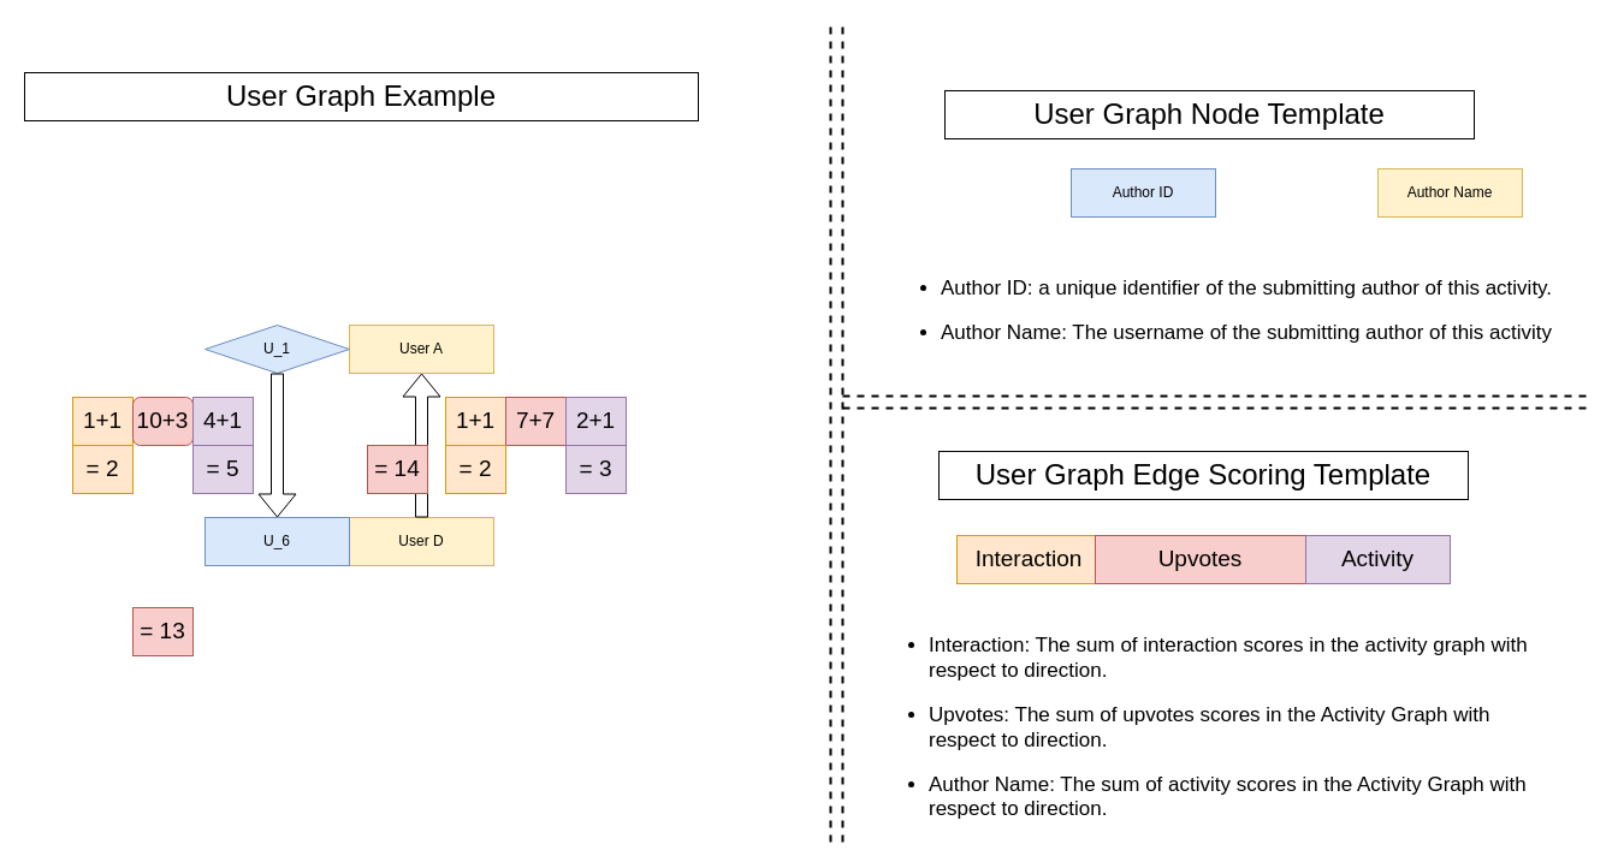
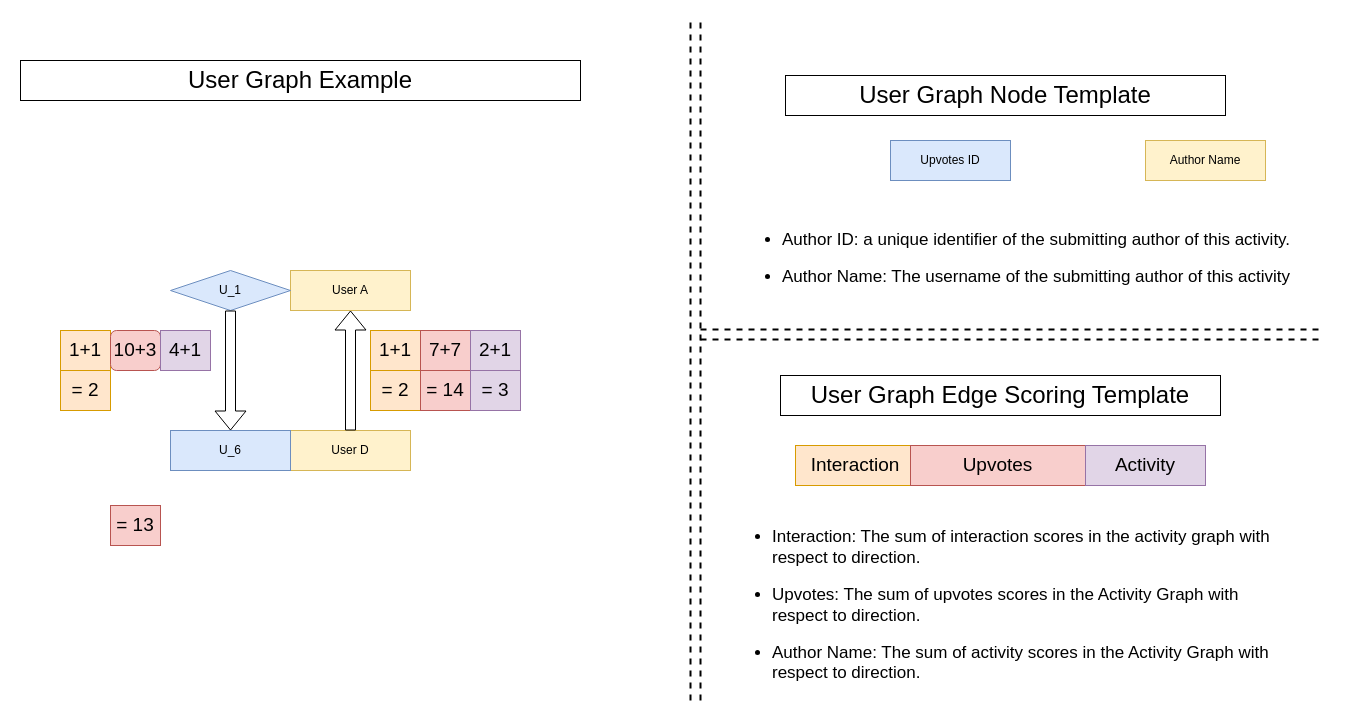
  <mxCell id="0" />
  <mxCell id="1" parent="0" />
  <mxCell id="2" value="Author Name" style="rounded=0;whiteSpace=wrap;html=1;fillColor=#fff2cc;strokeColor=#d6b656;" vertex="1" parent="1"><mxGeometry x="1145" y="140" width="120" height="40" as="geometry" /></mxCell>
- <mxCell id="3" value="Author ID" style="rounded=0;whiteSpace=wrap;html=1;fillColor=#dae8fc;strokeColor=#6c8ebf;" vertex="1" parent="1"><mxGeometry x="890" y="140" width="120" height="40" as="geometry" /></mxCell>
+ <mxCell id="3" value="Upvotes ID" style="rounded=0;whiteSpace=wrap;html=1;fillColor=#dae8fc;strokeColor=#6c8ebf;" vertex="1" parent="1"><mxGeometry x="890" y="140" width="120" height="40" as="geometry" /></mxCell>
  <mxCell id="4" value="User A" style="rounded=0;whiteSpace=wrap;html=1;fillColor=#fff2cc;strokeColor=#d6b656;" vertex="1" parent="1"><mxGeometry x="290" y="270" width="120" height="40" as="geometry" /></mxCell>
  <mxCell id="5" value="U_1" style="rhombus;whiteSpace=wrap;html=1;fillColor=#dae8fc;strokeColor=#6c8ebf;" vertex="1" parent="1"><mxGeometry x="170" y="270" width="120" height="40" as="geometry" /></mxCell>
  <mxCell id="6" value="" style="shape=flexArrow;endArrow=classic;html=1;exitX=0.5;exitY=1;exitDx=0;exitDy=0;entryX=0.25;entryY=0;entryDx=0;entryDy=0;" edge="1" parent="1" source="5"><mxGeometry width="50" height="50" relative="1" as="geometry"><mxPoint x="290" y="350" as="sourcePoint" /><mxPoint x="230" y="430" as="targetPoint" /></mxGeometry></mxCell>
  <mxCell id="7" value="" style="endArrow=none;dashed=1;html=1;strokeWidth=2;" edge="1" parent="1"><mxGeometry width="50" height="50" relative="1" as="geometry"><mxPoint x="690" y="700" as="sourcePoint" /><mxPoint x="690" y="20" as="targetPoint" /></mxGeometry></mxCell>
  <mxCell id="8" value="" style="endArrow=none;dashed=1;html=1;strokeWidth=2;" edge="1" parent="1"><mxGeometry width="50" height="50" relative="1" as="geometry"><mxPoint x="700" y="700" as="sourcePoint" /><mxPoint x="700" y="20" as="targetPoint" /></mxGeometry></mxCell>
  <mxCell id="9" value="&lt;font style=&quot;font-size: 24px&quot;&gt;User Graph Node Template&lt;/font&gt;" style="text;html=1;fillColor=none;align=center;verticalAlign=middle;whiteSpace=wrap;rounded=0;strokeColor=#000000;" vertex="1" parent="1"><mxGeometry x="785" y="75" width="440" height="40" as="geometry" /></mxCell>
  <mxCell id="10" value="&lt;font style=&quot;font-size: 24px&quot;&gt;User Graph Example&lt;/font&gt;" style="text;html=1;fillColor=none;align=center;verticalAlign=middle;whiteSpace=wrap;rounded=0;strokeColor=#000000;" vertex="1" parent="1"><mxGeometry x="20" width="560" height="40" as="geometry" y="60" /></mxCell>
  <mxCell id="11" value="&lt;font style=&quot;font-size: 24px&quot;&gt;User Graph Edge Scoring Template&lt;/font&gt;" style="text;html=1;fillColor=none;align=center;verticalAlign=middle;whiteSpace=wrap;rounded=0;strokeColor=#000000;" vertex="1" parent="1"><mxGeometry x="780" y="375" width="440" height="40" as="geometry" /></mxCell>
  <mxCell id="12" value="Interaction" style="text;html=1;fillColor=#ffe6cc;align=center;verticalAlign=middle;whiteSpace=wrap;rounded=0;strokeColor=#d79b00;fontSize=19;" vertex="1" parent="1"><mxGeometry x="795" y="445" width="120" height="40" as="geometry" /></mxCell>
  <mxCell id="13" value="Upvotes" style="text;html=1;fillColor=#f8cecc;align=center;verticalAlign=middle;whiteSpace=wrap;rounded=0;fontSize=19;strokeColor=#b85450;" vertex="1" parent="1"><mxGeometry x="910" y="445" width="175" height="40" as="geometry" /></mxCell>
  <mxCell id="14" value="Activity" style="text;html=1;fillColor=#e1d5e7;align=center;verticalAlign=middle;whiteSpace=wrap;rounded=0;strokeColor=#9673a6;fontSize=19;" vertex="1" parent="1"><mxGeometry x="1085" y="445" width="120" height="40" as="geometry" /></mxCell>
  <mxCell id="15" value="1+1" style="rounded=0;whiteSpace=wrap;html=1;fontSize=19;strokeColor=#d79b00;fillColor=#ffe6cc;" vertex="1" parent="1"><mxGeometry x="60" y="330" width="50" height="40" as="geometry" /></mxCell>
  <mxCell id="16" value="10+3" style="whiteSpace=wrap;html=1;fontSize=19;strokeColor=#b85450;fillColor=#f8cecc;rounded=1;" vertex="1" parent="1"><mxGeometry x="110" y="330" width="50" height="40" as="geometry" /></mxCell>
  <mxCell id="17" value="4+1" style="rounded=0;whiteSpace=wrap;html=1;fontSize=19;strokeColor=#9673a6;fillColor=#e1d5e7;" vertex="1" parent="1"><mxGeometry x="160" y="330" width="50" height="40" as="geometry" /></mxCell>
  <mxCell id="18" value="&lt;ul style=&quot;font-size: 17px;&quot;&gt;&lt;li style=&quot;font-size: 17px;&quot;&gt;&lt;font style=&quot;font-size: 17px;&quot;&gt;Author ID: a unique identifier of the submitting author of this activity.&lt;/font&gt;&lt;/li&gt;&lt;/ul&gt;&lt;ul style=&quot;font-size: 17px;&quot;&gt;&lt;li style=&quot;font-size: 17px;&quot;&gt;&lt;font style=&quot;font-size: 17px;&quot;&gt;Author Name: The username of the submitting author of this activity&amp;nbsp;&lt;/font&gt;&lt;/li&gt;&lt;/ul&gt;" style="text;html=1;strokeColor=none;fillColor=none;align=left;verticalAlign=middle;whiteSpace=wrap;rounded=0;fontSize=17;" vertex="1" parent="1"><mxGeometry x="740" y="220" width="560" height="75" as="geometry" /></mxCell>
  <mxCell id="19" value="" style="endArrow=none;dashed=1;html=1;strokeWidth=2;" edge="1" parent="1"><mxGeometry width="50" height="50" relative="1" as="geometry"><mxPoint x="700" y="329" as="sourcePoint" /><mxPoint x="1322.5" y="329" as="targetPoint" /></mxGeometry></mxCell>
  <mxCell id="20" value="" style="endArrow=none;dashed=1;html=1;strokeWidth=2;" edge="1" parent="1"><mxGeometry width="50" height="50" relative="1" as="geometry"><mxPoint x="700" y="339" as="sourcePoint" /><mxPoint x="1322.5" y="339" as="targetPoint" /></mxGeometry></mxCell>
  <mxCell id="21" value="&lt;ul style=&quot;font-size: 17px&quot;&gt;&lt;li&gt;&lt;font style=&quot;font-size: 17px&quot;&gt;Interaction: The sum of interaction scores in the activity graph with respect to direction.&lt;/font&gt;&lt;/li&gt;&lt;/ul&gt;&lt;ul style=&quot;font-size: 17px&quot;&gt;&lt;li&gt;&lt;font style=&quot;font-size: 17px&quot;&gt;Upvotes: The sum of upvotes scores in the Activity Graph with respect to direction.&lt;/font&gt;&lt;/li&gt;&lt;/ul&gt;&lt;ul style=&quot;font-size: 17px&quot;&gt;&lt;li&gt;&lt;font style=&quot;font-size: 17px&quot;&gt;Author Name: The sum of activity scores in the Activity Graph with respect to direction.&lt;/font&gt;&lt;/li&gt;&lt;/ul&gt;" style="text;html=1;strokeColor=none;fillColor=none;align=left;verticalAlign=middle;whiteSpace=wrap;rounded=0;" vertex="1" parent="1"><mxGeometry x="730" y="510" width="560" height="190" as="geometry" /></mxCell>
  <mxCell id="22" value="User D" style="rounded=0;whiteSpace=wrap;html=1;fillColor=#fff2cc;strokeColor=#d6b656;" vertex="1" parent="1"><mxGeometry x="290" y="430" width="120" height="40" as="geometry" /></mxCell>
  <mxCell id="23" value="U_6" style="rounded=0;whiteSpace=wrap;html=1;fillColor=#dae8fc;strokeColor=#6c8ebf;" vertex="1" parent="1"><mxGeometry x="170" y="430" width="120" height="40" as="geometry" /></mxCell>
  <mxCell id="24" value="" style="shape=flexArrow;endArrow=classic;html=1;exitX=0.5;exitY=0;exitDx=0;exitDy=0;entryX=0.5;entryY=1;entryDx=0;entryDy=0;" edge="1" parent="1" source="22" target="4"><mxGeometry width="50" height="50" relative="1" as="geometry"><mxPoint x="240" y="320" as="sourcePoint" /><mxPoint x="240" y="440" as="targetPoint" /></mxGeometry></mxCell>
  <mxCell id="25" value="1+1" style="rounded=0;whiteSpace=wrap;html=1;fontSize=19;strokeColor=#d79b00;fillColor=#ffe6cc;" vertex="1" parent="1"><mxGeometry x="370" y="330" width="50" height="40" as="geometry" /></mxCell>
  <mxCell id="26" value="7+7" style="rounded=0;whiteSpace=wrap;html=1;fontSize=19;strokeColor=#b85450;fillColor=#f8cecc;" vertex="1" parent="1"><mxGeometry x="420" y="330" width="50" height="40" as="geometry" /></mxCell>
  <mxCell id="27" value="2+1" style="rounded=0;whiteSpace=wrap;html=1;fontSize=19;strokeColor=#9673a6;fillColor=#e1d5e7;" vertex="1" parent="1"><mxGeometry x="470" y="330" width="50" height="40" as="geometry" /></mxCell>
  <mxCell id="28" value="= 2" style="rounded=0;whiteSpace=wrap;html=1;fontSize=19;strokeColor=#d79b00;fillColor=#ffe6cc;" vertex="1" parent="1"><mxGeometry x="370" y="370" width="50" height="40" as="geometry" /></mxCell>
- <mxCell id="29" value="= 14" style="rounded=0;whiteSpace=wrap;html=1;fontSize=19;strokeColor=#b85450;fillColor=#f8cecc;" vertex="1" parent="1"><mxGeometry x="305" y="370" width="50" height="40" as="geometry" /></mxCell>
+ <mxCell id="29" value="= 14" style="rounded=0;whiteSpace=wrap;html=1;fontSize=19;strokeColor=#b85450;fillColor=#f8cecc;" vertex="1" parent="1"><mxGeometry x="420" y="370" width="50" height="40" as="geometry" /></mxCell>
  <mxCell id="30" value="= 3" style="rounded=0;whiteSpace=wrap;html=1;fontSize=19;strokeColor=#9673a6;fillColor=#e1d5e7;" vertex="1" parent="1"><mxGeometry x="470" y="370" width="50" height="40" as="geometry" /></mxCell>
  <mxCell id="31" value="= 2" style="rounded=0;whiteSpace=wrap;html=1;fontSize=19;strokeColor=#d79b00;fillColor=#ffe6cc;" vertex="1" parent="1"><mxGeometry x="60" y="370" width="50" height="40" as="geometry" /></mxCell>
  <mxCell id="32" value="= 13" style="rounded=0;whiteSpace=wrap;html=1;fontSize=19;strokeColor=#b85450;fillColor=#f8cecc;" vertex="1" parent="1"><mxGeometry x="110" y="505" width="50" height="40" as="geometry" /></mxCell>
- <mxCell id="33" value="= 5" style="rounded=0;whiteSpace=wrap;html=1;fontSize=19;strokeColor=#9673a6;fillColor=#e1d5e7;" vertex="1" parent="1"><mxGeometry x="160" y="370" width="50" height="40" as="geometry" /></mxCell>
